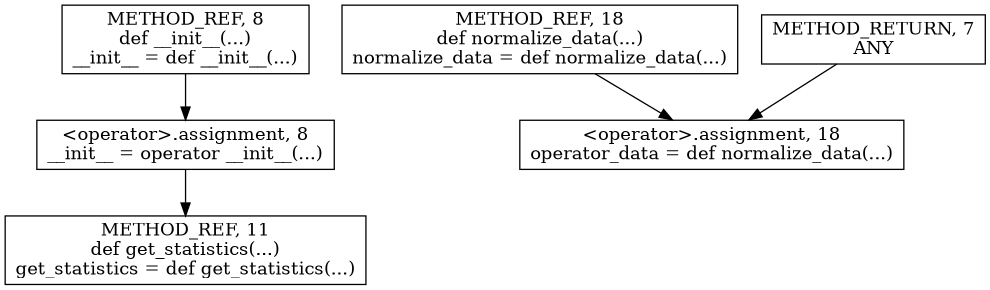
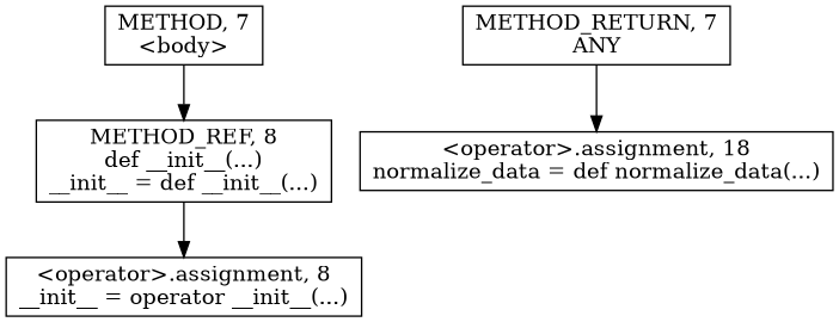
  digraph {
    node [shape=rect]
    n1 [label=<&lt;operator&gt;.assignment, 8<BR/>__init__ = operator __init__(...)>]
-   n2 [label=<METHOD_REF, 11<BR/>def get_statistics(...)<BR/>get_statistics = def get_statistics(...)>]
-   n3 [label=<METHOD_REF, 18<BR/>def normalize_data(...)<BR/>normalize_data = def normalize_data(...)>]
-   n4 [label=<&lt;operator&gt;.assignment, 18<BR/>operator_data = def normalize_data(...)>]
+   n4 [label=<&lt;operator&gt;.assignment, 18<BR/>normalize_data = def normalize_data(...)>]
    n5 [label=<METHOD_RETURN, 7<BR/>ANY>]
    n6 [label=<METHOD_REF, 8<BR/>def __init__(...)<BR/>__init__ = def __init__(...)>]
-   n1 -> n2
-   n3 -> n4
+   n7 [label=<METHOD, 7<BR/>&lt;body&gt;>]
    n5 -> n4
    n6 -> n1
+   n7 -> n6
  }
